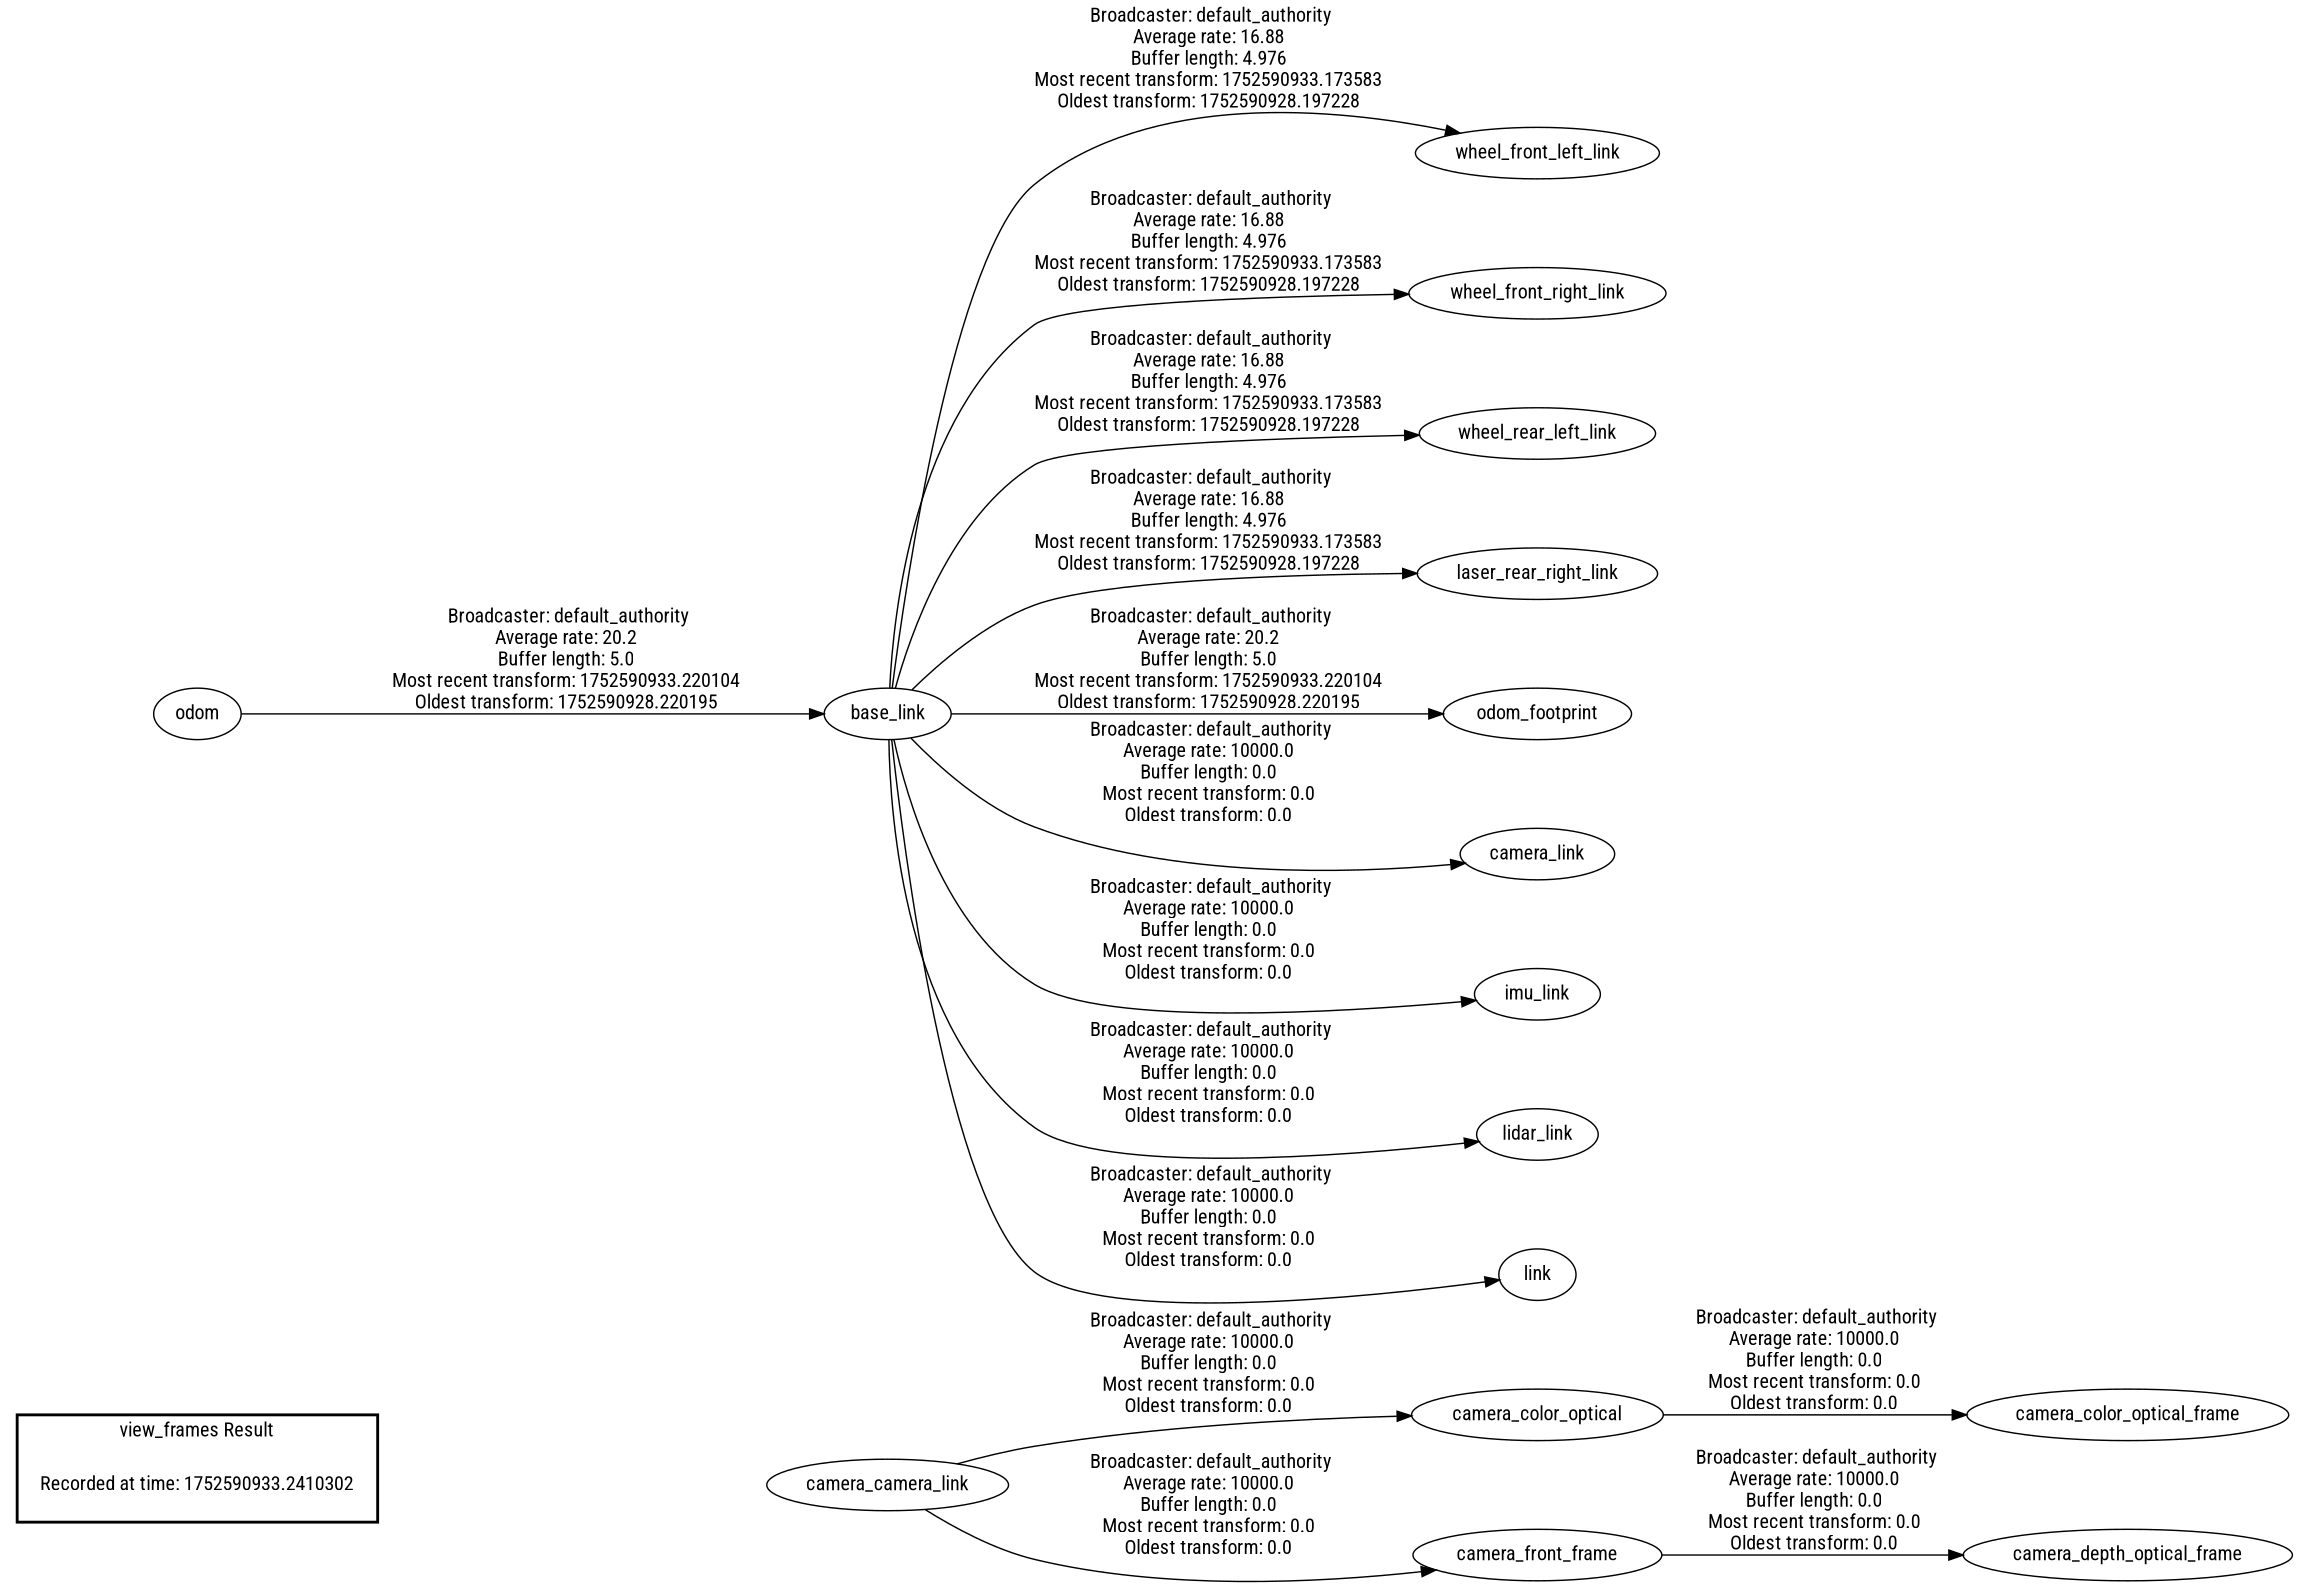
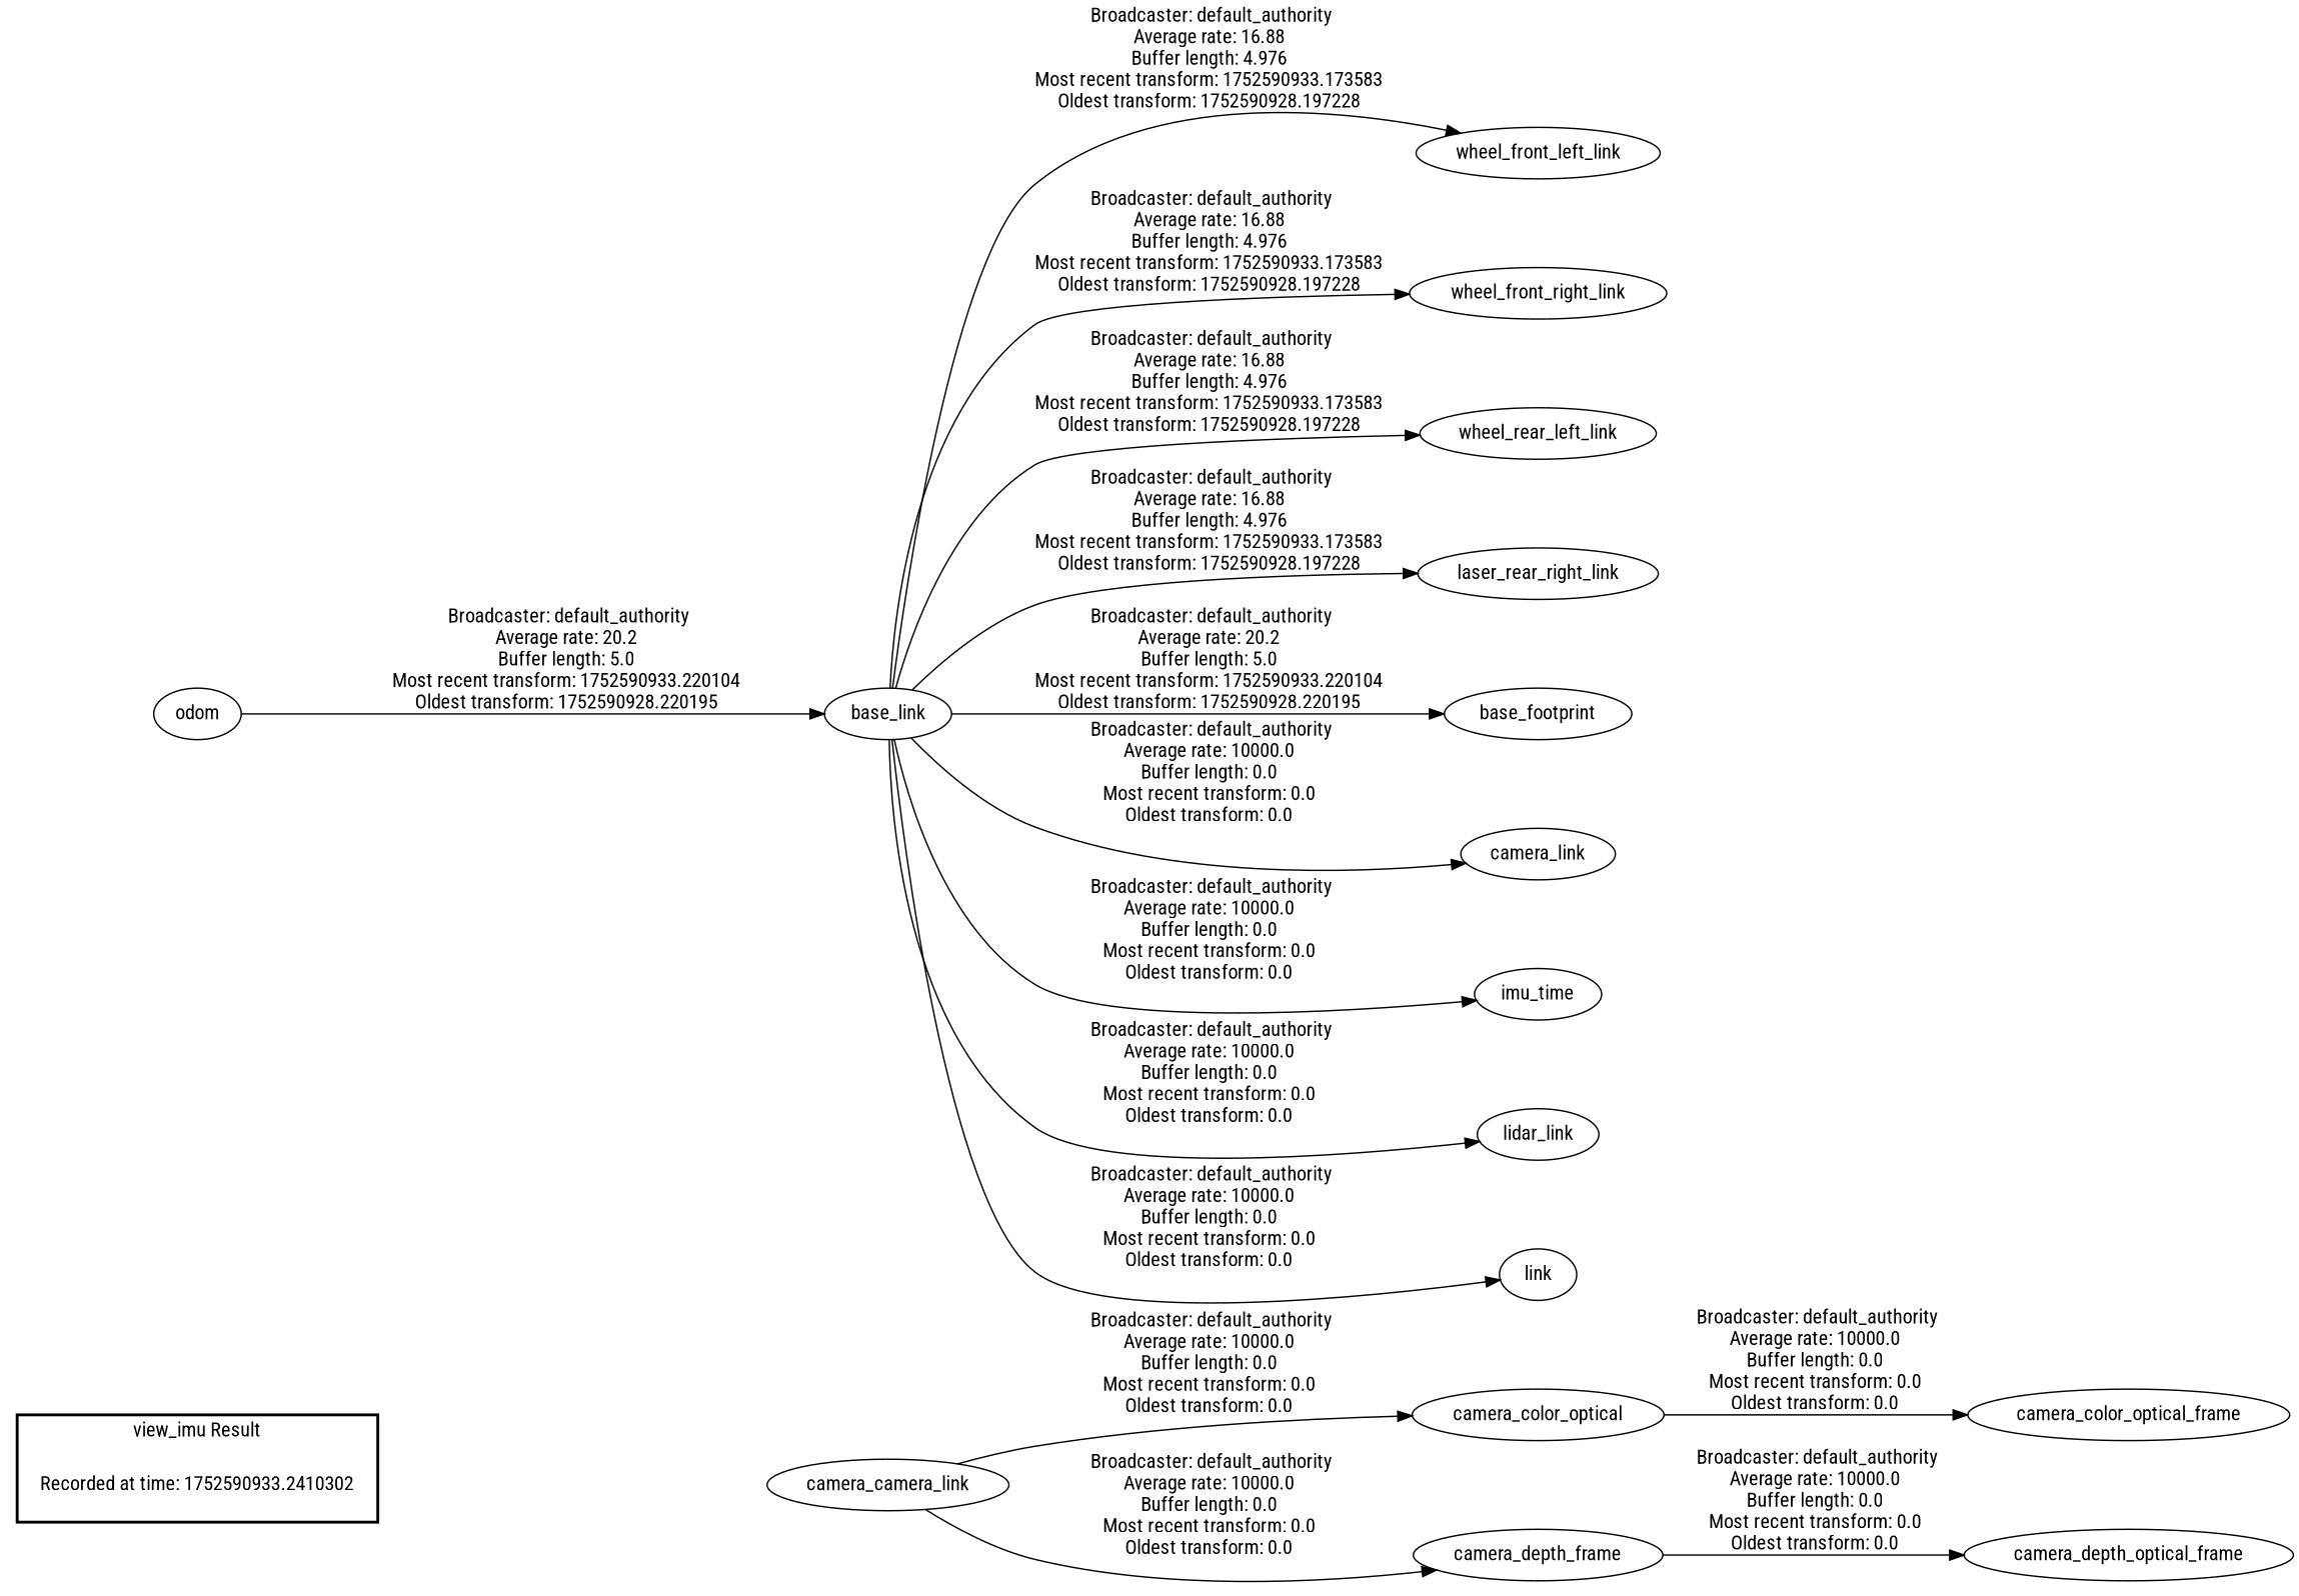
  digraph {
    fontname="Roboto Condensed"
    rankdir=LR
    node [fontname="Roboto Condensed"]
    edge [fontname="Roboto Condensed"]
    "Recorded at time: 1752590933.2410302" [shape=plaintext]
    camera_camera_link
    base_link
    wheel_front_left_link
    wheel_front_right_link
    wheel_rear_left_link
    n7 [label=laser_rear_right_link]
-   base_footprint [label=odom_footprint]
+   base_footprint
    camera_link
-   imu_link
+   imu_link [label=imu_time]
    lidar_link
    n12 [label=link]
    odom
    n14 [label=camera_color_optical]
-   camera_depth_frame [label=camera_front_frame]
+   camera_depth_frame
    camera_color_optical_frame
    camera_depth_optical_frame
    subgraph cluster_1 {
      color=black
-     label="view_frames Result"
+     label="view_imu Result"
      style=bold
      "Recorded at time: 1752590933.2410302"
    }
    "Recorded at time: 1752590933.2410302" -> camera_camera_link [style=invis]
    camera_camera_link -> n14 [label=" Broadcaster: default_authority\nAverage rate: 10000.0\nBuffer length: 0.0\nMost recent transform: 0.0\nOldest transform: 0.0\n"]
    camera_camera_link -> camera_depth_frame [label=" Broadcaster: default_authority\nAverage rate: 10000.0\nBuffer length: 0.0\nMost recent transform: 0.0\nOldest transform: 0.0\n"]
    base_link -> wheel_front_left_link [label=" Broadcaster: default_authority\nAverage rate: 16.88\nBuffer length: 4.976\nMost recent transform: 1752590933.173583\nOldest transform: 1752590928.197228\n"]
    base_link -> wheel_front_right_link [label=" Broadcaster: default_authority\nAverage rate: 16.88\nBuffer length: 4.976\nMost recent transform: 1752590933.173583\nOldest transform: 1752590928.197228\n"]
    base_link -> wheel_rear_left_link [label=" Broadcaster: default_authority\nAverage rate: 16.88\nBuffer length: 4.976\nMost recent transform: 1752590933.173583\nOldest transform: 1752590928.197228\n"]
    base_link -> n7 [label=" Broadcaster: default_authority\nAverage rate: 16.88\nBuffer length: 4.976\nMost recent transform: 1752590933.173583\nOldest transform: 1752590928.197228\n"]
    base_link -> base_footprint [label=" Broadcaster: default_authority\nAverage rate: 20.2\nBuffer length: 5.0\nMost recent transform: 1752590933.220104\nOldest transform: 1752590928.220195\n"]
    base_link -> camera_link [label=" Broadcaster: default_authority\nAverage rate: 10000.0\nBuffer length: 0.0\nMost recent transform: 0.0\nOldest transform: 0.0\n"]
    base_link -> imu_link [label=" Broadcaster: default_authority\nAverage rate: 10000.0\nBuffer length: 0.0\nMost recent transform: 0.0\nOldest transform: 0.0\n"]
    base_link -> lidar_link [label=" Broadcaster: default_authority\nAverage rate: 10000.0\nBuffer length: 0.0\nMost recent transform: 0.0\nOldest transform: 0.0\n"]
    base_link -> n12 [label=" Broadcaster: default_authority\nAverage rate: 10000.0\nBuffer length: 0.0\nMost recent transform: 0.0\nOldest transform: 0.0\n"]
    odom -> base_link [label=" Broadcaster: default_authority\nAverage rate: 20.2\nBuffer length: 5.0\nMost recent transform: 1752590933.220104\nOldest transform: 1752590928.220195\n"]
    n14 -> camera_color_optical_frame [label=" Broadcaster: default_authority\nAverage rate: 10000.0\nBuffer length: 0.0\nMost recent transform: 0.0\nOldest transform: 0.0\n"]
    camera_depth_frame -> camera_depth_optical_frame [label=" Broadcaster: default_authority\nAverage rate: 10000.0\nBuffer length: 0.0\nMost recent transform: 0.0\nOldest transform: 0.0\n"]
  }
